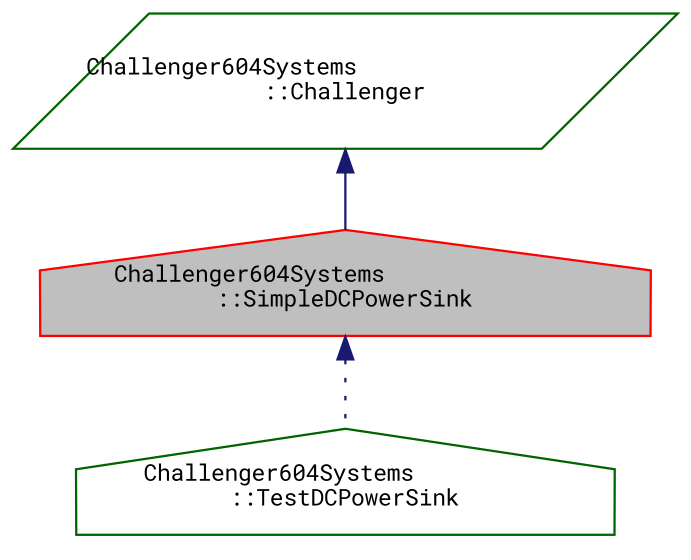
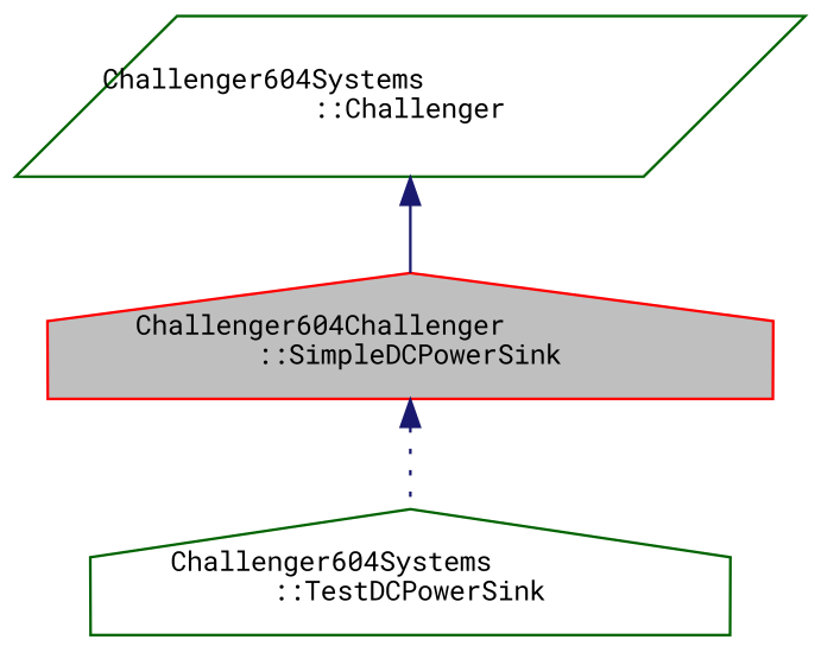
  digraph {
    fontname="Roboto Mono"
    node [color=darkgreen fillcolor=white fontname="Roboto Mono" fontsize=10 shape=house style=filled]
    edge [color=midnightblue dir=back fontname="Roboto Mono" fontsize=10 labelfontname=Helvetica labelfontsize=10]
-   n1 [color=red fillcolor=grey75 fontcolor=black height=0.2 label="Challenger604Systems\l::SimpleDCPowerSink" width=0.4]
+   n1 [color=red fillcolor=grey75 fontcolor=black height=0.2 label="Challenger604Challenger\l::SimpleDCPowerSink" width=0.4]
    n2 [height=0.2 label="Challenger604Systems\l::TestDCPowerSink" width=0.4]
    n3 [height=0.2 label="Challenger604Systems\l::Challenger" shape=parallelogram width=0.4]
    n1 -> n2 [style=dotted]
    n3 -> n1 [style=solid]
  }
